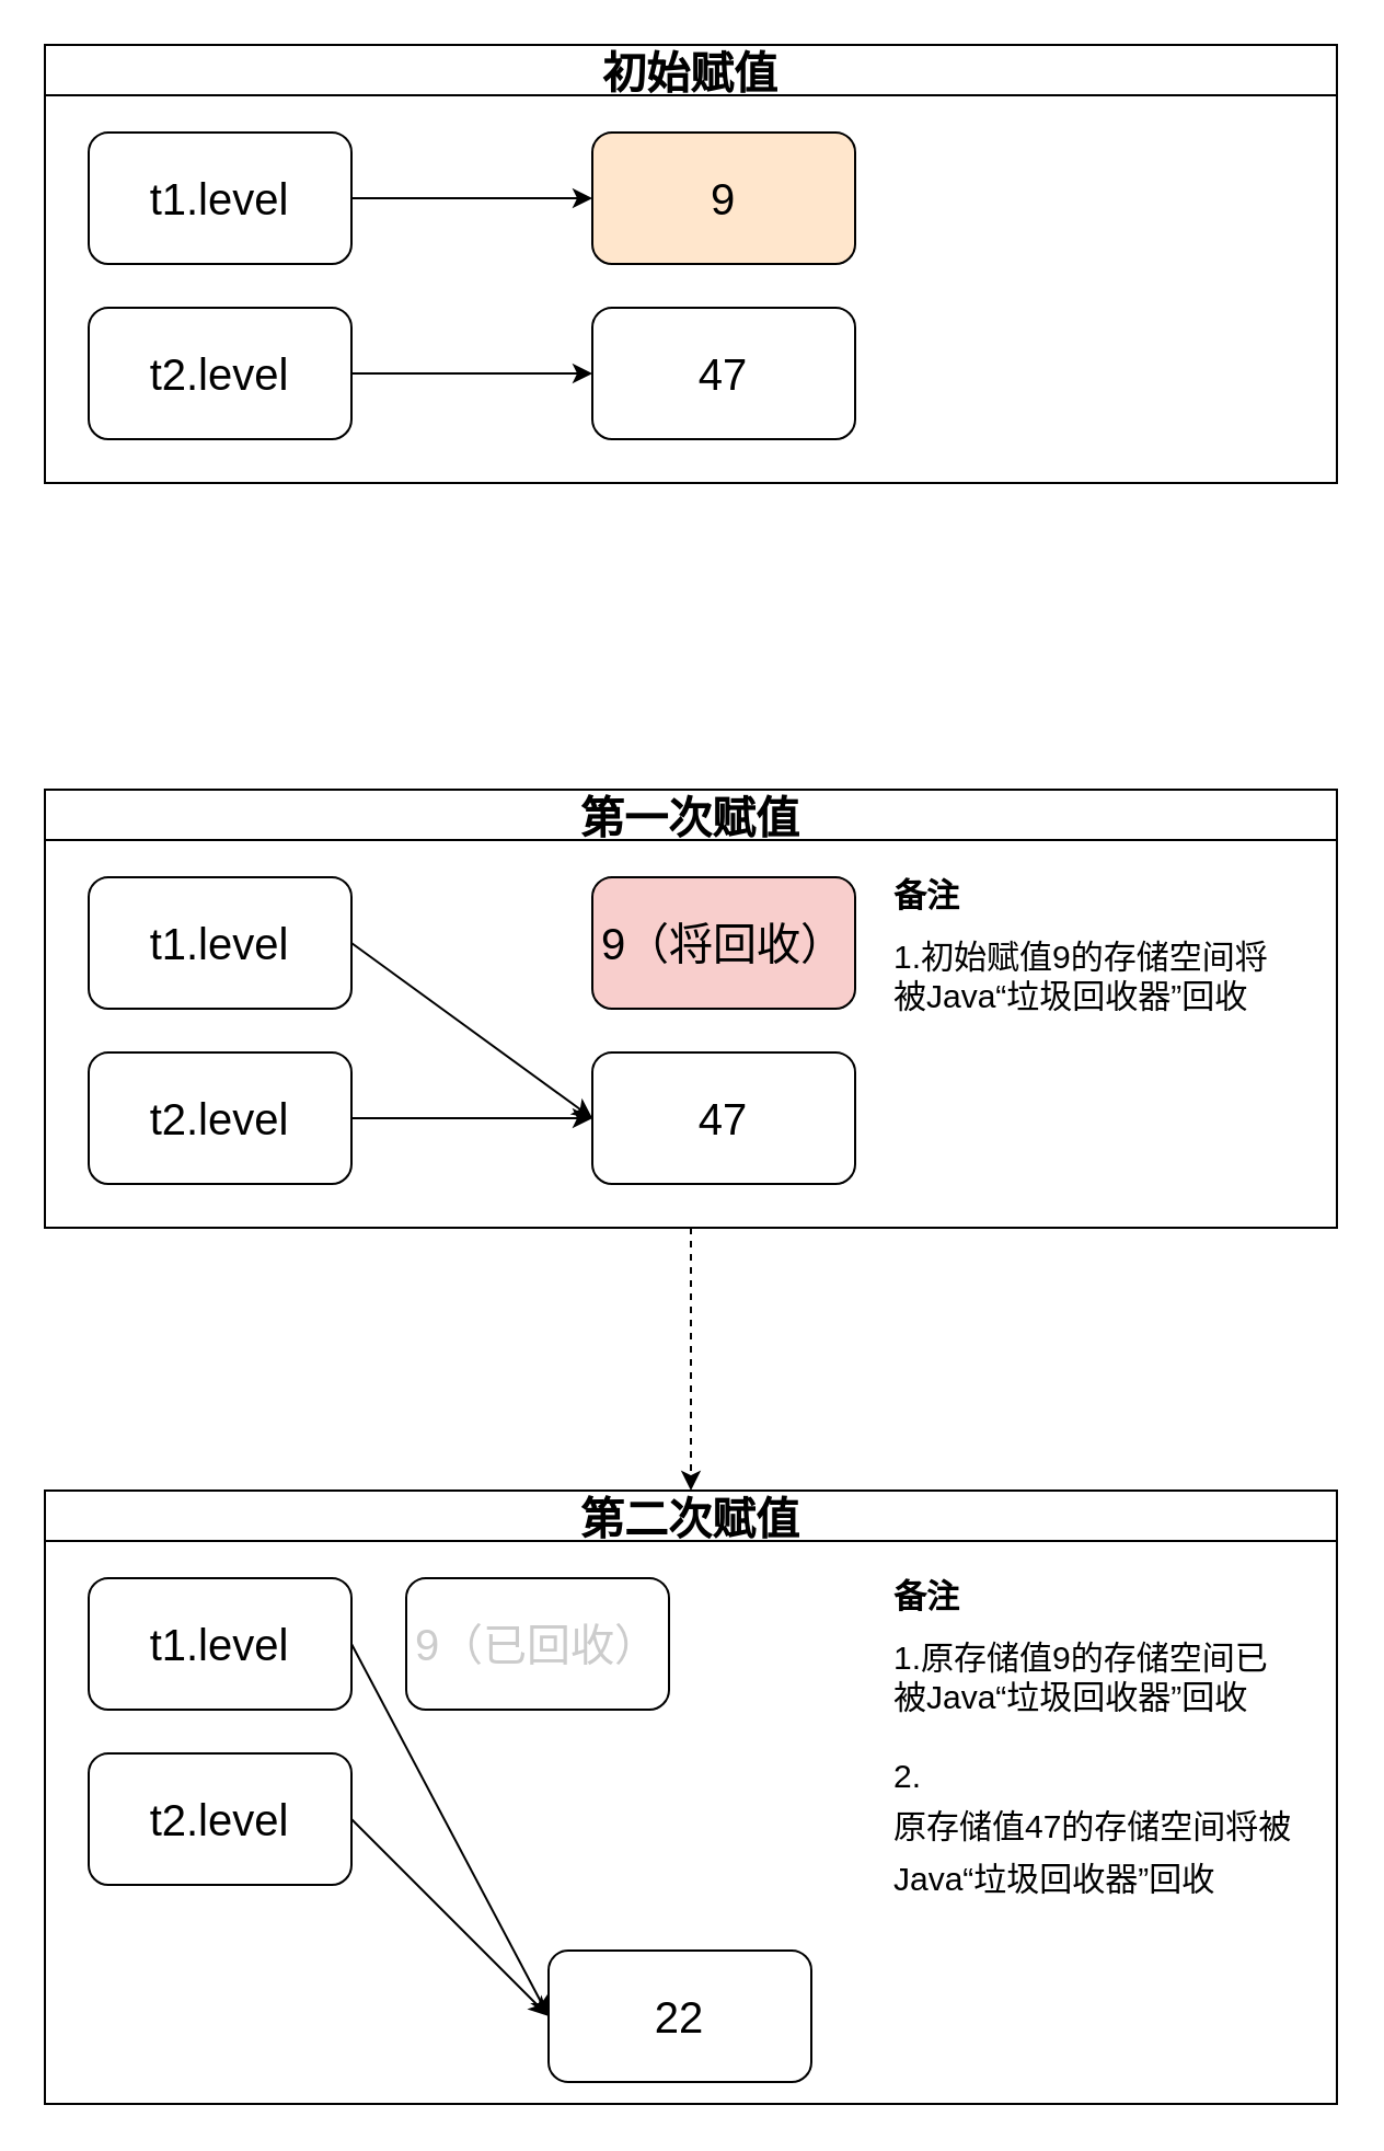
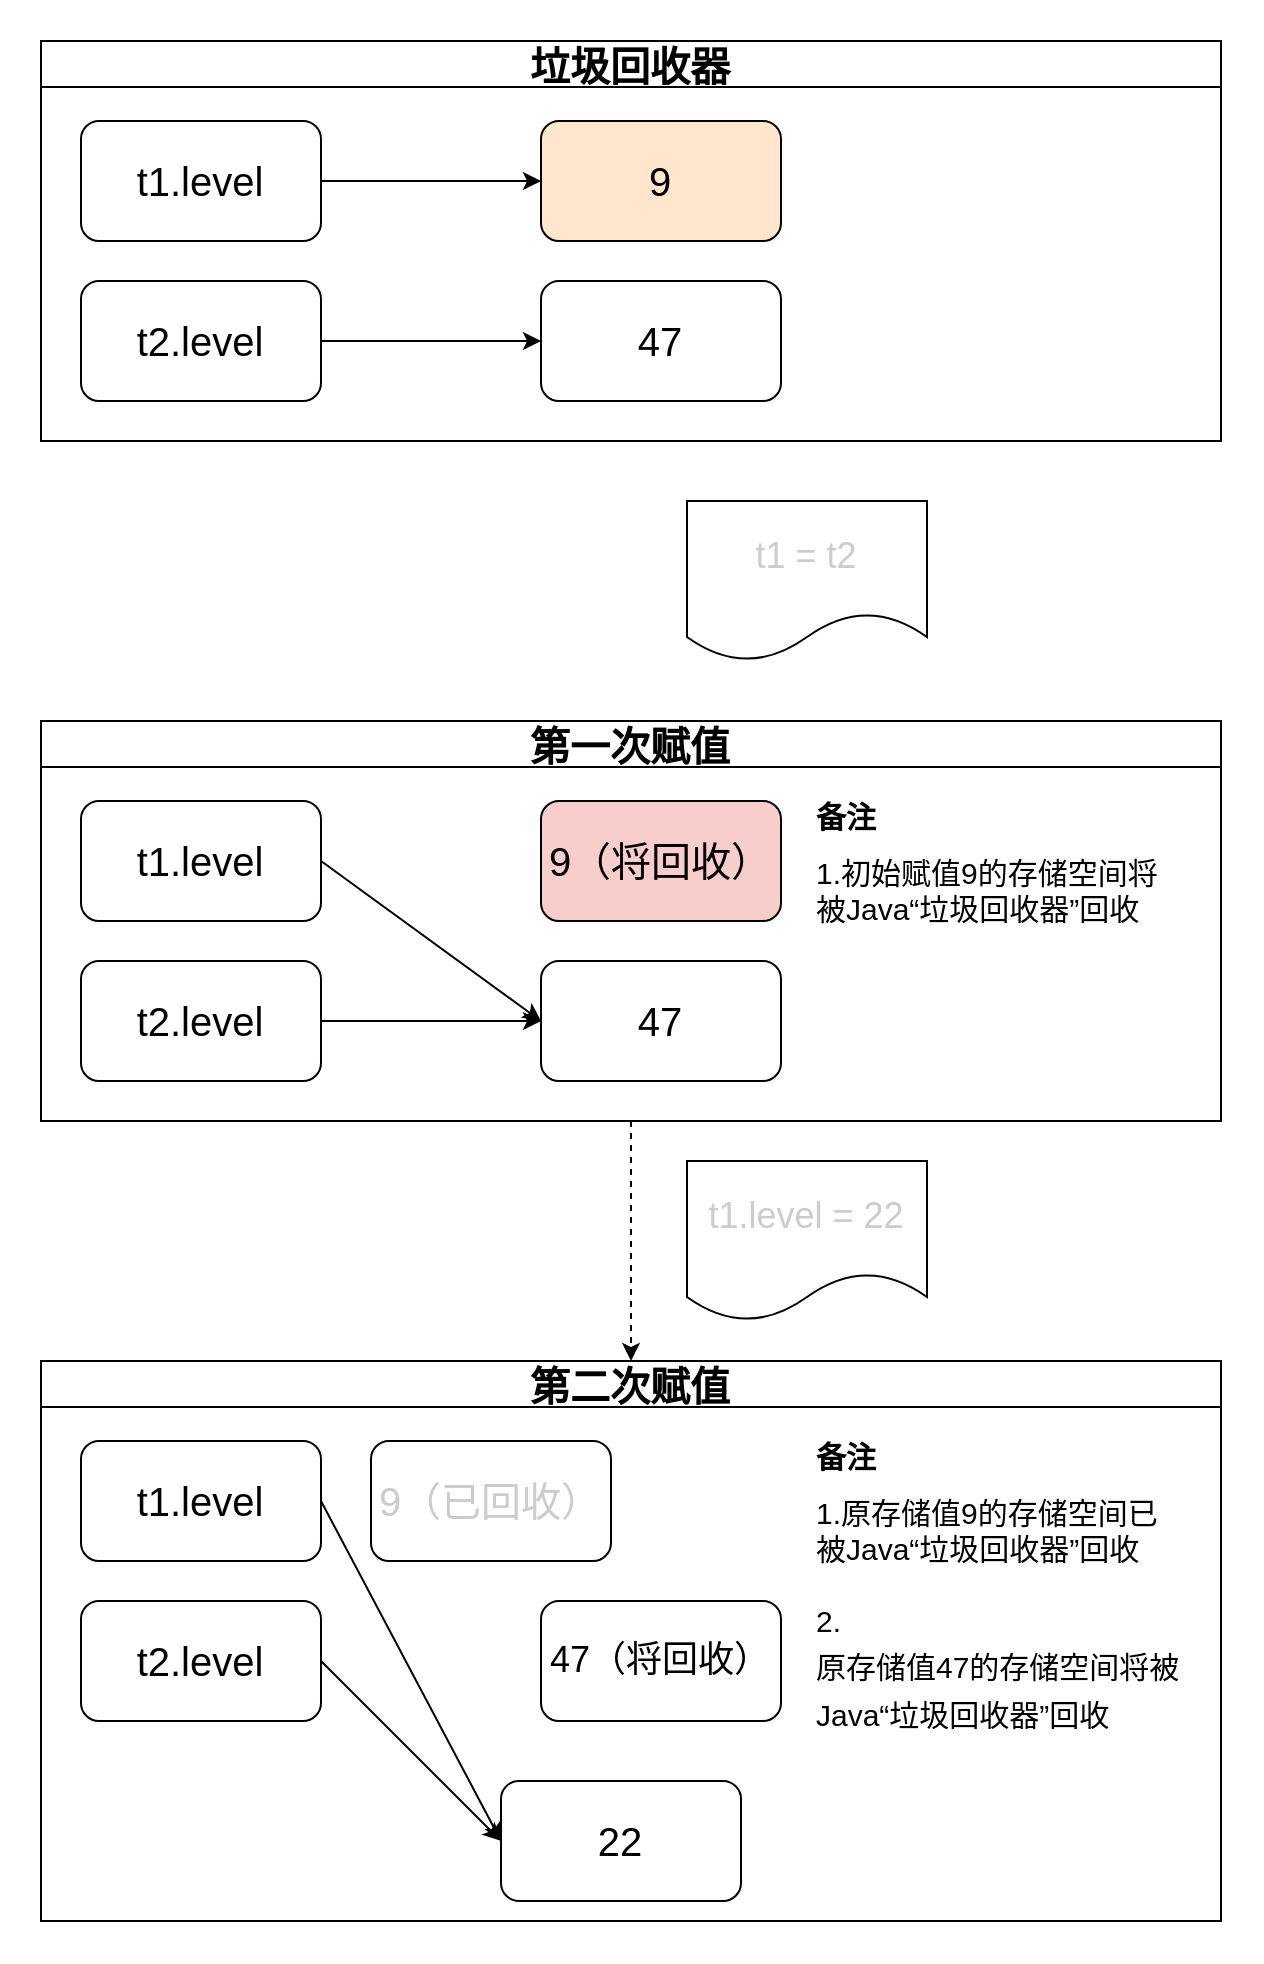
  <mxCell id="0" />
  <mxCell id="1" parent="0" />
- <mxCell id="2" value="初始赋值" style="swimlane;fontSize=20;" vertex="1" parent="1"><mxGeometry x="20" y="20" width="590" height="200" as="geometry" /></mxCell>
+ <mxCell id="2" value="垃圾回收器" style="swimlane;fontSize=20;" vertex="1" parent="1"><mxGeometry x="20" y="20" width="590" height="200" as="geometry" /></mxCell>
  <mxCell id="3" value="t2.level" style="rounded=1;whiteSpace=wrap;html=1;fontSize=20;" vertex="1" parent="2"><mxGeometry x="20" y="120" width="120" height="60" as="geometry" /></mxCell>
  <mxCell id="4" value="t1.level" style="rounded=1;whiteSpace=wrap;html=1;fontSize=20;" vertex="1" parent="2"><mxGeometry x="20" y="40" width="120" height="60" as="geometry" /></mxCell>
  <mxCell id="5" value="9" style="rounded=1;whiteSpace=wrap;html=1;fontSize=20;fillColor=#ffe6cc;" vertex="1" parent="2"><mxGeometry x="250" y="40" width="120" height="60" as="geometry" /></mxCell>
  <mxCell id="6" style="edgeStyle=orthogonalEdgeStyle;rounded=0;orthogonalLoop=1;jettySize=auto;html=1;exitX=1;exitY=0.5;exitDx=0;exitDy=0;entryX=0;entryY=0.5;entryDx=0;entryDy=0;fontSize=20;" edge="1" parent="2" source="4" target="5"><mxGeometry relative="1" as="geometry" /></mxCell>
  <mxCell id="7" value="47" style="rounded=1;whiteSpace=wrap;html=1;fontSize=20;" vertex="1" parent="2"><mxGeometry x="250" y="120" width="120" height="60" as="geometry" /></mxCell>
  <mxCell id="8" style="edgeStyle=orthogonalEdgeStyle;rounded=0;orthogonalLoop=1;jettySize=auto;html=1;exitX=1;exitY=0.5;exitDx=0;exitDy=0;entryX=0;entryY=0.5;entryDx=0;entryDy=0;fontSize=20;" edge="1" parent="2" source="3" target="7"><mxGeometry relative="1" as="geometry" /></mxCell>
  <mxCell id="9" style="edgeStyle=none;rounded=0;orthogonalLoop=1;jettySize=auto;html=1;exitX=0.5;exitY=1;exitDx=0;exitDy=0;entryX=0.5;entryY=0;entryDx=0;entryDy=0;fontSize=18;fontColor=#CCCCCC;dashed=1;" edge="1" parent="1" source="10" target="18"><mxGeometry relative="1" as="geometry" /></mxCell>
  <mxCell id="10" value="第一次赋值" style="swimlane;fontSize=20;" vertex="1" parent="1"><mxGeometry x="20" y="360" width="590" height="200" as="geometry" /></mxCell>
  <mxCell id="11" value="t2.level" style="rounded=1;whiteSpace=wrap;html=1;fontSize=20;" vertex="1" parent="10"><mxGeometry x="20" y="120" width="120" height="60" as="geometry" /></mxCell>
  <mxCell id="12" style="rounded=0;orthogonalLoop=1;jettySize=auto;html=1;exitX=1;exitY=0.5;exitDx=0;exitDy=0;entryX=0;entryY=0.5;entryDx=0;entryDy=0;fontSize=20;" edge="1" parent="10" source="13" target="15"><mxGeometry relative="1" as="geometry" /></mxCell>
  <mxCell id="13" value="t1.level" style="rounded=1;whiteSpace=wrap;html=1;fontSize=20;" vertex="1" parent="10"><mxGeometry x="20" y="40" width="120" height="60" as="geometry" /></mxCell>
  <mxCell id="14" value="9（将回收）" style="rounded=1;whiteSpace=wrap;html=1;fontSize=20;fillColor=#f8cecc;" vertex="1" parent="10"><mxGeometry x="250" y="40" width="120" height="60" as="geometry" /></mxCell>
  <mxCell id="15" value="47" style="rounded=1;whiteSpace=wrap;html=1;fontSize=20;" vertex="1" parent="10"><mxGeometry x="250" y="120" width="120" height="60" as="geometry" /></mxCell>
  <mxCell id="16" style="edgeStyle=orthogonalEdgeStyle;rounded=0;orthogonalLoop=1;jettySize=auto;html=1;exitX=1;exitY=0.5;exitDx=0;exitDy=0;entryX=0;entryY=0.5;entryDx=0;entryDy=0;fontSize=20;" edge="1" parent="10" source="11" target="15"><mxGeometry relative="1" as="geometry" /></mxCell>
  <mxCell id="17" value="&lt;h1 style=&quot;font-size: 15px&quot;&gt;&lt;font style=&quot;font-size: 15px&quot;&gt;备注&lt;/font&gt;&lt;/h1&gt;&lt;div style=&quot;font-size: 15px&quot;&gt;&lt;font style=&quot;font-size: 15px&quot;&gt;1.初始赋值9的存储空间将被Java“垃圾回收器”回收&lt;/font&gt;&lt;/div&gt;" style="text;html=1;strokeColor=none;fillColor=none;spacing=5;spacingTop=-20;whiteSpace=wrap;overflow=hidden;rounded=0;fontSize=20;" vertex="1" parent="10"><mxGeometry x="383" y="40" width="190" height="120" as="geometry" /></mxCell>
  <mxCell id="18" value="第二次赋值" style="swimlane;fontSize=20;" vertex="1" parent="1"><mxGeometry x="20" y="680" width="590" height="280" as="geometry" /></mxCell>
  <mxCell id="19" style="edgeStyle=none;rounded=0;orthogonalLoop=1;jettySize=auto;html=1;exitX=1;exitY=0.5;exitDx=0;exitDy=0;entryX=0;entryY=0.5;entryDx=0;entryDy=0;fontSize=20;fontColor=#CCCCCC;" edge="1" parent="18" source="20" target="26"><mxGeometry relative="1" as="geometry" /></mxCell>
  <mxCell id="20" value="t2.level" style="rounded=1;whiteSpace=wrap;html=1;fontSize=20;" vertex="1" parent="18"><mxGeometry x="20" y="120" width="120" height="60" as="geometry" /></mxCell>
  <mxCell id="21" style="edgeStyle=none;rounded=0;orthogonalLoop=1;jettySize=auto;html=1;exitX=1;exitY=0.5;exitDx=0;exitDy=0;entryX=0;entryY=0.5;entryDx=0;entryDy=0;fontSize=20;fontColor=#CCCCCC;" edge="1" parent="18" source="22" target="26"><mxGeometry relative="1" as="geometry" /></mxCell>
  <mxCell id="22" value="t1.level" style="rounded=1;whiteSpace=wrap;html=1;fontSize=20;" vertex="1" parent="18"><mxGeometry x="20" y="40" width="120" height="60" as="geometry" /></mxCell>
  <mxCell id="23" value="9（已回收）" style="rounded=1;whiteSpace=wrap;html=1;fontSize=20;fontColor=#CCCCCC;" vertex="1" parent="18"><mxGeometry x="165" y="40" width="120" height="60" as="geometry" /></mxCell>
+ <mxCell id="24" value="47（将回收）" style="rounded=1;whiteSpace=wrap;html=1;fontSize=18;" vertex="1" parent="18"><mxGeometry x="250" y="120" width="120" height="60" as="geometry" /></mxCell>
  <mxCell id="25" value="&lt;h1 style=&quot;font-size: 15px&quot;&gt;&lt;font style=&quot;font-size: 15px&quot;&gt;备注&lt;/font&gt;&lt;/h1&gt;&lt;div style=&quot;font-size: 15px&quot;&gt;&lt;font style=&quot;font-size: 15px&quot;&gt;1.原存储值9的存储空间已被Java“垃圾回收器”回收&lt;/font&gt;&lt;/div&gt;&lt;div style=&quot;font-size: 15px&quot;&gt;&lt;font style=&quot;font-size: 15px&quot;&gt;&lt;br&gt;&lt;/font&gt;&lt;/div&gt;&lt;div style=&quot;font-size: 15px&quot;&gt;&lt;font style=&quot;font-size: 15px&quot;&gt;2.&lt;/font&gt;&lt;/div&gt;&lt;span style=&quot;font-size: 15px&quot;&gt;原存储值47的存储空间将被Java“垃圾回收器”回收&lt;/span&gt;" style="text;html=1;strokeColor=none;fillColor=none;spacing=5;spacingTop=-20;whiteSpace=wrap;overflow=hidden;rounded=0;fontSize=20;" vertex="1" parent="18"><mxGeometry x="383" y="40" width="190" height="170" as="geometry" /></mxCell>
  <mxCell id="26" value="22" style="rounded=1;whiteSpace=wrap;html=1;fontSize=20;" vertex="1" parent="18"><mxGeometry x="230" y="210" width="120" height="60" as="geometry" /></mxCell>
+ <mxCell id="27" value="t1 = t2" style="shape=document;whiteSpace=wrap;html=1;boundedLbl=1;fontSize=18;fontColor=#CCCCCC;" vertex="1" parent="1"><mxGeometry x="343" y="250" width="120" height="80" as="geometry" /></mxCell>
+ <mxCell id="28" value="t1.level = 22" style="shape=document;whiteSpace=wrap;html=1;boundedLbl=1;fontSize=18;fontColor=#CCCCCC;" vertex="1" parent="1"><mxGeometry x="343" y="580" width="120" height="80" as="geometry" /></mxCell>
